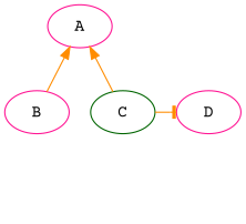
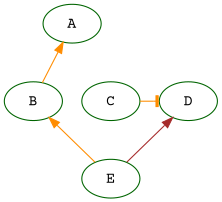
  digraph {
    fontname="Courier Prime"
    node [color=darkgreen fontname="Courier Prime"]
    edge [color=darkorange dir=back fontname="Courier Prime"]
-   B [color=deeppink]
+   B
    C
-   D [color=deeppink]
-   A [color=deeppink]
+   D
+   E
+   A
    subgraph sub_1 {
      rank=same
      B
      C
      D
    }
+   B -> E
    C -> D [arrowhead=tee dir=""]
+   D -> E [color=brown]
    A -> B
-   A -> C
  }
